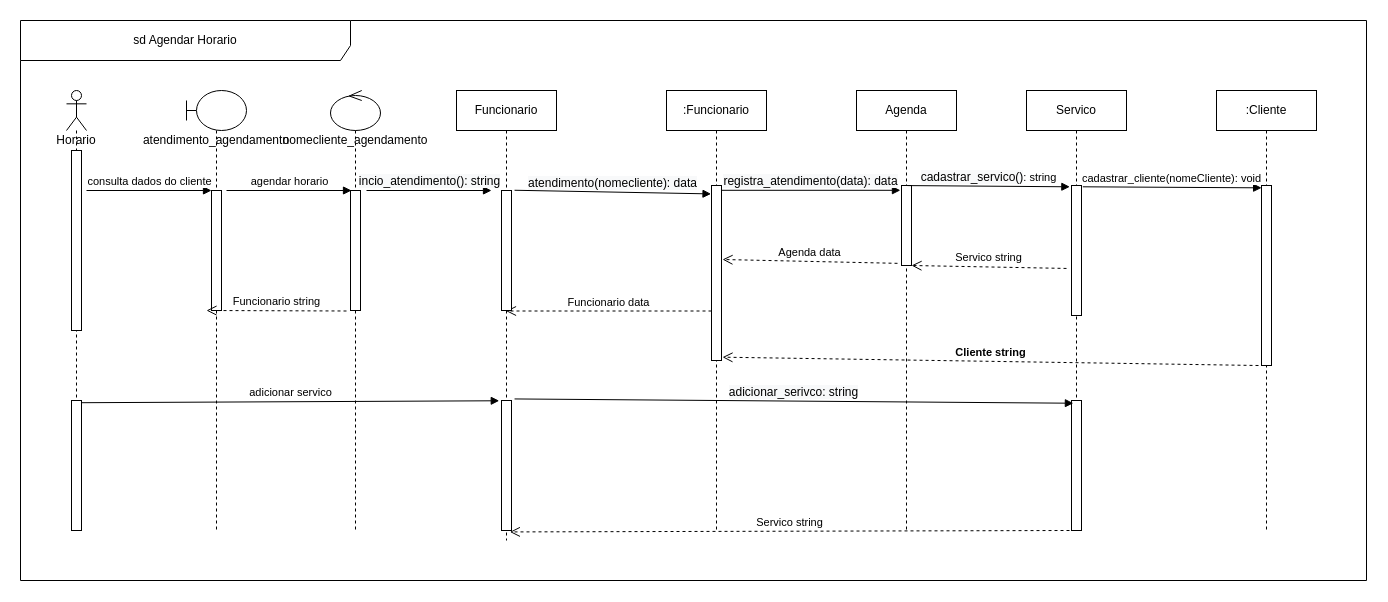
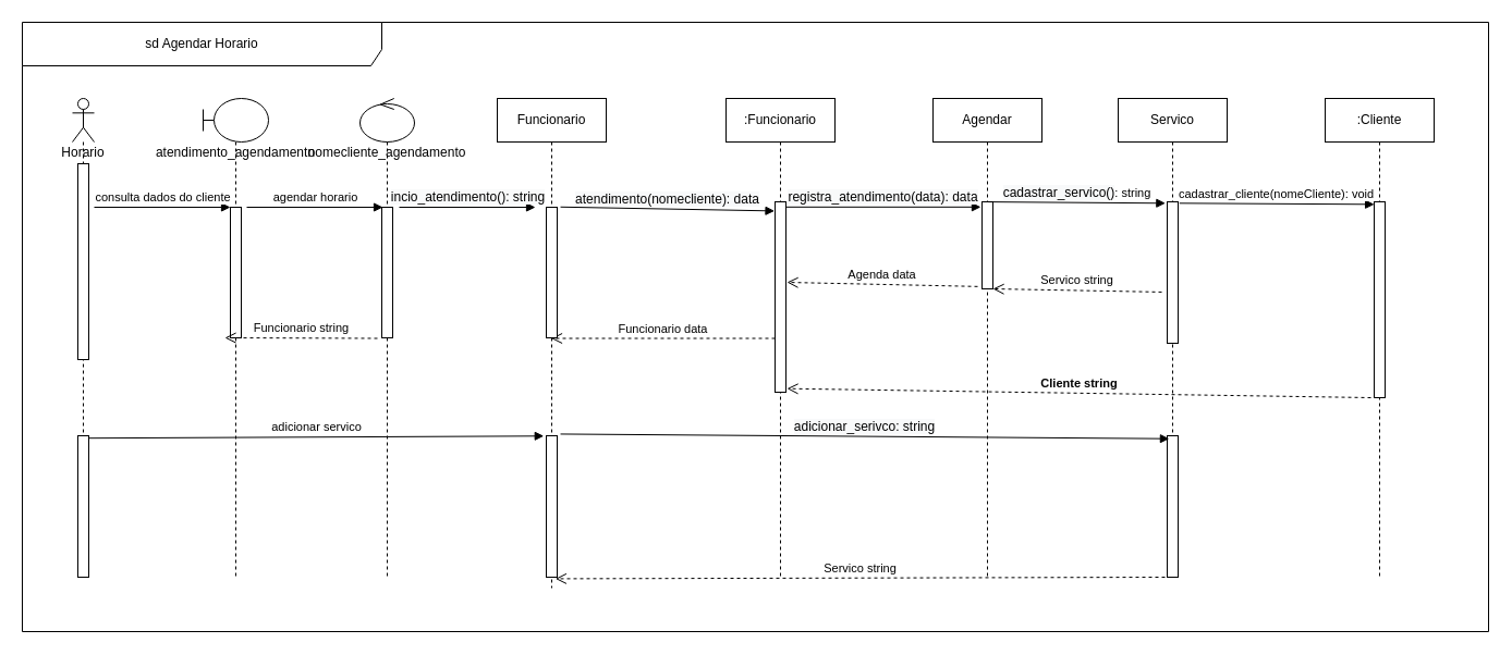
  <mxCell id="0" />
  <mxCell id="1" parent="0" />
  <mxCell id="2" value="sd Agendar Horario" style="shape=umlFrame;whiteSpace=wrap;html=1;width=330;height=40;" parent="1" vertex="1"><mxGeometry x="20" y="20" width="1346" height="560" as="geometry" /></mxCell>
  <mxCell id="3" value=":Funcionario" style="shape=umlLifeline;perimeter=lifelinePerimeter;whiteSpace=wrap;html=1;container=1;collapsible=0;recursiveResize=0;outlineConnect=0;" parent="1" vertex="1"><mxGeometry x="666" y="90" width="100" height="440" as="geometry" /></mxCell>
  <mxCell id="4" value="" style="html=1;points=[];perimeter=orthogonalPerimeter;" parent="3" vertex="1"><mxGeometry x="45" y="95" width="10" height="175" as="geometry" /></mxCell>
  <mxCell id="5" value="Funcionario data" style="html=1;verticalAlign=bottom;endArrow=open;dashed=1;endSize=8;" parent="3" edge="1" target="25"><mxGeometry relative="1" as="geometry"><mxPoint x="45" y="220.5" as="sourcePoint" /><mxPoint x="-95" y="220" as="targetPoint" /></mxGeometry></mxCell>
- <mxCell id="6" value="Agenda" style="shape=umlLifeline;perimeter=lifelinePerimeter;whiteSpace=wrap;html=1;container=1;collapsible=0;recursiveResize=0;outlineConnect=0;" parent="1" vertex="1"><mxGeometry x="856" y="90" width="100" height="440" as="geometry" /></mxCell>
+ <mxCell id="6" value="Agendar" style="shape=umlLifeline;perimeter=lifelinePerimeter;whiteSpace=wrap;html=1;container=1;collapsible=0;recursiveResize=0;outlineConnect=0;" parent="1" vertex="1"><mxGeometry x="856" y="90" width="100" height="440" as="geometry" /></mxCell>
  <mxCell id="7" value="" style="html=1;points=[];perimeter=orthogonalPerimeter;" parent="6" vertex="1"><mxGeometry x="45" y="95" width="10" height="80" as="geometry" /></mxCell>
  <mxCell id="8" value=":Cliente" style="shape=umlLifeline;perimeter=lifelinePerimeter;whiteSpace=wrap;html=1;container=1;collapsible=0;recursiveResize=0;outlineConnect=0;" parent="1" vertex="1"><mxGeometry x="1216" y="90" width="100" height="440" as="geometry" /></mxCell>
  <mxCell id="9" value="" style="html=1;points=[];perimeter=orthogonalPerimeter;" parent="8" vertex="1"><mxGeometry x="45" y="95" width="10" height="180" as="geometry" /></mxCell>
  <mxCell id="10" value="atendimento_agendamento" style="shape=umlLifeline;participant=umlBoundary;perimeter=lifelinePerimeter;whiteSpace=wrap;html=1;container=1;collapsible=0;recursiveResize=0;verticalAlign=top;spacingTop=36;outlineConnect=0;" parent="1" vertex="1"><mxGeometry x="186" y="90" width="60" height="440" as="geometry" /></mxCell>
  <mxCell id="11" value="" style="html=1;points=[];perimeter=orthogonalPerimeter;" parent="10" vertex="1"><mxGeometry x="25" y="100" width="10" height="120" as="geometry" /></mxCell>
  <mxCell id="12" value="nomecliente_agendamento" style="shape=umlLifeline;participant=umlControl;perimeter=lifelinePerimeter;whiteSpace=wrap;html=1;container=1;collapsible=0;recursiveResize=0;verticalAlign=top;spacingTop=36;outlineConnect=0;" parent="1" vertex="1"><mxGeometry x="330" y="90" width="50" height="440" as="geometry" /></mxCell>
  <mxCell id="13" value="" style="html=1;points=[];perimeter=orthogonalPerimeter;" parent="12" vertex="1"><mxGeometry x="20" y="100" width="10" height="120" as="geometry" /></mxCell>
  <mxCell id="14" value="Horario" style="shape=umlLifeline;participant=umlActor;perimeter=lifelinePerimeter;whiteSpace=wrap;html=1;container=1;collapsible=0;recursiveResize=0;verticalAlign=top;spacingTop=36;outlineConnect=0;size=40;" parent="1" vertex="1"><mxGeometry x="66" y="90" width="20" height="440" as="geometry" /></mxCell>
  <mxCell id="15" value="" style="html=1;points=[];perimeter=orthogonalPerimeter;" parent="14" vertex="1"><mxGeometry x="5" y="60" width="10" height="180" as="geometry" /></mxCell>
  <mxCell id="16" value="consulta dados do cliente" style="html=1;verticalAlign=bottom;endArrow=block;" parent="1" target="11" edge="1"><mxGeometry width="80" relative="1" as="geometry"><mxPoint x="86" y="190" as="sourcePoint" /><mxPoint x="166" y="190" as="targetPoint" /></mxGeometry></mxCell>
  <mxCell id="17" value="agendar horario" style="html=1;verticalAlign=bottom;endArrow=block;" parent="1" edge="1"><mxGeometry width="80" relative="1" as="geometry"><mxPoint x="226" y="190" as="sourcePoint" /><mxPoint x="351" y="190" as="targetPoint" /></mxGeometry></mxCell>
  <mxCell id="18" value="&lt;span style=&quot;font-size: 12px ; text-align: left ; background-color: rgb(248 , 249 , 250)&quot;&gt;incio_atendimento()&lt;/span&gt;&lt;span style=&quot;font-size: 12px ; text-align: left ; background-color: rgb(248 , 249 , 250)&quot;&gt;: string&lt;/span&gt;" style="html=1;verticalAlign=bottom;endArrow=block;" parent="1" edge="1"><mxGeometry width="80" relative="1" as="geometry"><mxPoint x="366" y="190" as="sourcePoint" /><mxPoint x="491" y="190" as="targetPoint" /></mxGeometry></mxCell>
  <mxCell id="19" value="&lt;span style=&quot;font-size: 12px ; text-align: left ; background-color: rgb(248 , 249 , 250)&quot;&gt;atendimento(&lt;/span&gt;&lt;span style=&quot;font-size: 12px ; text-align: left ; background-color: rgb(248 , 249 , 250)&quot;&gt;nomecliente&lt;/span&gt;&lt;span style=&quot;font-size: 12px ; text-align: left ; background-color: rgb(248 , 249 , 250)&quot;&gt;): data&lt;/span&gt;" style="html=1;verticalAlign=bottom;endArrow=block;exitX=1.306;exitY=-0.002;exitDx=0;exitDy=0;exitPerimeter=0;entryX=-0.047;entryY=0.048;entryDx=0;entryDy=0;entryPerimeter=0;" parent="1" edge="1" target="4" source="26"><mxGeometry width="80" relative="1" as="geometry"><mxPoint x="544" y="190" as="sourcePoint" /><mxPoint x="674" y="190" as="targetPoint" /></mxGeometry></mxCell>
  <mxCell id="20" value="cadastrar_cliente(nomeCliente): void" style="html=1;verticalAlign=bottom;endArrow=block;exitX=1.129;exitY=0.01;exitDx=0;exitDy=0;exitPerimeter=0;entryX=0.012;entryY=0.013;entryDx=0;entryDy=0;entryPerimeter=0;" parent="1" edge="1" target="9" source="29"><mxGeometry width="80" relative="1" as="geometry"><mxPoint x="1106" y="190" as="sourcePoint" /><mxPoint x="1236" y="190" as="targetPoint" /></mxGeometry></mxCell>
  <mxCell id="21" value="Cliente string" style="html=1;verticalAlign=bottom;endArrow=open;dashed=1;endSize=8;entryX=1.1;entryY=0.981;entryDx=0;entryDy=0;entryPerimeter=0;exitX=-0.3;exitY=1;exitDx=0;exitDy=0;exitPerimeter=0;fontStyle=1" parent="1" source="9" target="4" edge="1"><mxGeometry relative="1" as="geometry"><mxPoint x="896" y="280" as="sourcePoint" /><mxPoint x="816" y="280" as="targetPoint" /></mxGeometry></mxCell>
  <mxCell id="22" value="Agenda data" style="html=1;verticalAlign=bottom;endArrow=open;dashed=1;endSize=8;exitX=-0.4;exitY=0.973;exitDx=0;exitDy=0;exitPerimeter=0;" parent="1" source="7" edge="1"><mxGeometry relative="1" as="geometry"><mxPoint x="906" y="290" as="sourcePoint" /><mxPoint x="722" y="259" as="targetPoint" /></mxGeometry></mxCell>
  <mxCell id="23" value="Funcionario string" style="html=1;verticalAlign=bottom;endArrow=open;dashed=1;endSize=8;entryX=1;entryY=0.4;entryDx=0;entryDy=0;entryPerimeter=0;" parent="1" edge="1"><mxGeometry relative="1" as="geometry"><mxPoint x="346" y="310.5" as="sourcePoint" /><mxPoint x="206" y="310" as="targetPoint" /></mxGeometry></mxCell>
  <mxCell id="24" value="adicionar servico" style="html=1;verticalAlign=bottom;endArrow=block;entryX=-0.224;entryY=0.002;entryDx=0;entryDy=0;entryPerimeter=0;exitX=1.012;exitY=0.017;exitDx=0;exitDy=0;exitPerimeter=0;" parent="1" target="27" edge="1" source="35"><mxGeometry width="80" relative="1" as="geometry"><mxPoint x="86" y="430" as="sourcePoint" /><mxPoint x="201" y="430" as="targetPoint" /></mxGeometry></mxCell>
  <mxCell id="25" value="Funcionario" style="shape=umlLifeline;perimeter=lifelinePerimeter;whiteSpace=wrap;html=1;container=1;collapsible=0;recursiveResize=0;outlineConnect=0;" parent="1" vertex="1"><mxGeometry x="456" y="90" width="100" height="450" as="geometry" /></mxCell>
  <mxCell id="26" value="" style="html=1;points=[];perimeter=orthogonalPerimeter;" parent="25" vertex="1"><mxGeometry x="45" y="100" width="10" height="120" as="geometry" /></mxCell>
  <mxCell id="27" value="" style="html=1;points=[];perimeter=orthogonalPerimeter;" parent="25" vertex="1"><mxGeometry x="45" y="310" width="10" height="130" as="geometry" /></mxCell>
  <mxCell id="28" value="Servico" style="shape=umlLifeline;perimeter=lifelinePerimeter;whiteSpace=wrap;html=1;container=1;collapsible=0;recursiveResize=0;outlineConnect=0;" parent="1" vertex="1"><mxGeometry x="1026" y="90" width="100" height="440" as="geometry" /></mxCell>
  <mxCell id="29" value="" style="html=1;points=[];perimeter=orthogonalPerimeter;" parent="28" vertex="1"><mxGeometry x="45" y="95" width="10" height="130" as="geometry" /></mxCell>
  <mxCell id="30" value="" style="html=1;points=[];perimeter=orthogonalPerimeter;" parent="28" vertex="1"><mxGeometry x="45" y="310" width="10" height="130" as="geometry" /></mxCell>
  <mxCell id="31" value="&lt;span style=&quot;font-size: 12px ; text-align: left ; background-color: rgb(248 , 249 , 250)&quot;&gt;cadastrar_servico()&lt;/span&gt;: string" style="html=1;verticalAlign=bottom;endArrow=block;entryX=-0.165;entryY=0.01;entryDx=0;entryDy=0;entryPerimeter=0;exitX=0.6;exitY=0.001;exitDx=0;exitDy=0;exitPerimeter=0;" parent="1" edge="1" target="29" source="7"><mxGeometry width="80" relative="1" as="geometry"><mxPoint x="926" y="190" as="sourcePoint" /><mxPoint x="1056" y="190" as="targetPoint" /></mxGeometry></mxCell>
  <mxCell id="32" value="&lt;span style=&quot;font-size: 12px ; text-align: left ; background-color: rgb(248 , 249 , 250)&quot;&gt;registra_atendimento(data)&lt;/span&gt;&lt;span style=&quot;font-size: 12px ; text-align: left ; background-color: rgb(248 , 249 , 250)&quot;&gt;: data&lt;/span&gt;" style="html=1;verticalAlign=bottom;endArrow=block;entryX=-0.106;entryY=0.06;entryDx=0;entryDy=0;entryPerimeter=0;" parent="1" edge="1" target="7" source="4"><mxGeometry width="80" relative="1" as="geometry"><mxPoint x="746" y="190" as="sourcePoint" /><mxPoint x="876" y="190" as="targetPoint" /></mxGeometry></mxCell>
  <mxCell id="33" value="&lt;span style=&quot;font-size: 12px ; text-align: left ; background-color: rgb(248 , 249 , 250)&quot;&gt;adicionar_serivco&lt;/span&gt;&lt;span style=&quot;font-size: 12px ; text-align: left ; background-color: rgb(248 , 249 , 250)&quot;&gt;: string&lt;/span&gt;" style="html=1;verticalAlign=bottom;endArrow=block;exitX=1.306;exitY=-0.012;exitDx=0;exitDy=0;exitPerimeter=0;entryX=0.188;entryY=0.021;entryDx=0;entryDy=0;entryPerimeter=0;" parent="1" source="27" target="30" edge="1"><mxGeometry width="80" relative="1" as="geometry"><mxPoint x="566" y="430" as="sourcePoint" /><mxPoint x="696" y="430" as="targetPoint" /></mxGeometry></mxCell>
  <mxCell id="34" value="Servico string" style="html=1;verticalAlign=bottom;endArrow=open;dashed=1;endSize=8;entryX=0.835;entryY=1.011;entryDx=0;entryDy=0;entryPerimeter=0;exitX=-0.2;exitY=1;exitDx=0;exitDy=0;exitPerimeter=0;" parent="1" source="30" target="27" edge="1"><mxGeometry relative="1" as="geometry"><mxPoint x="809" y="510" as="sourcePoint" /><mxPoint x="626" y="508.97" as="targetPoint" /></mxGeometry></mxCell>
  <mxCell id="35" value="" style="html=1;points=[];perimeter=orthogonalPerimeter;" vertex="1" parent="1"><mxGeometry x="71" y="400" width="10" height="130" as="geometry" /></mxCell>
  <mxCell id="36" value="Servico string" style="html=1;verticalAlign=bottom;endArrow=open;dashed=1;endSize=8;exitX=-0.5;exitY=0.638;exitDx=0;exitDy=0;exitPerimeter=0;" edge="1" parent="1" source="29" target="7"><mxGeometry relative="1" as="geometry"><mxPoint x="907" y="272.84" as="sourcePoint" /><mxPoint x="732" y="269" as="targetPoint" /></mxGeometry></mxCell>
